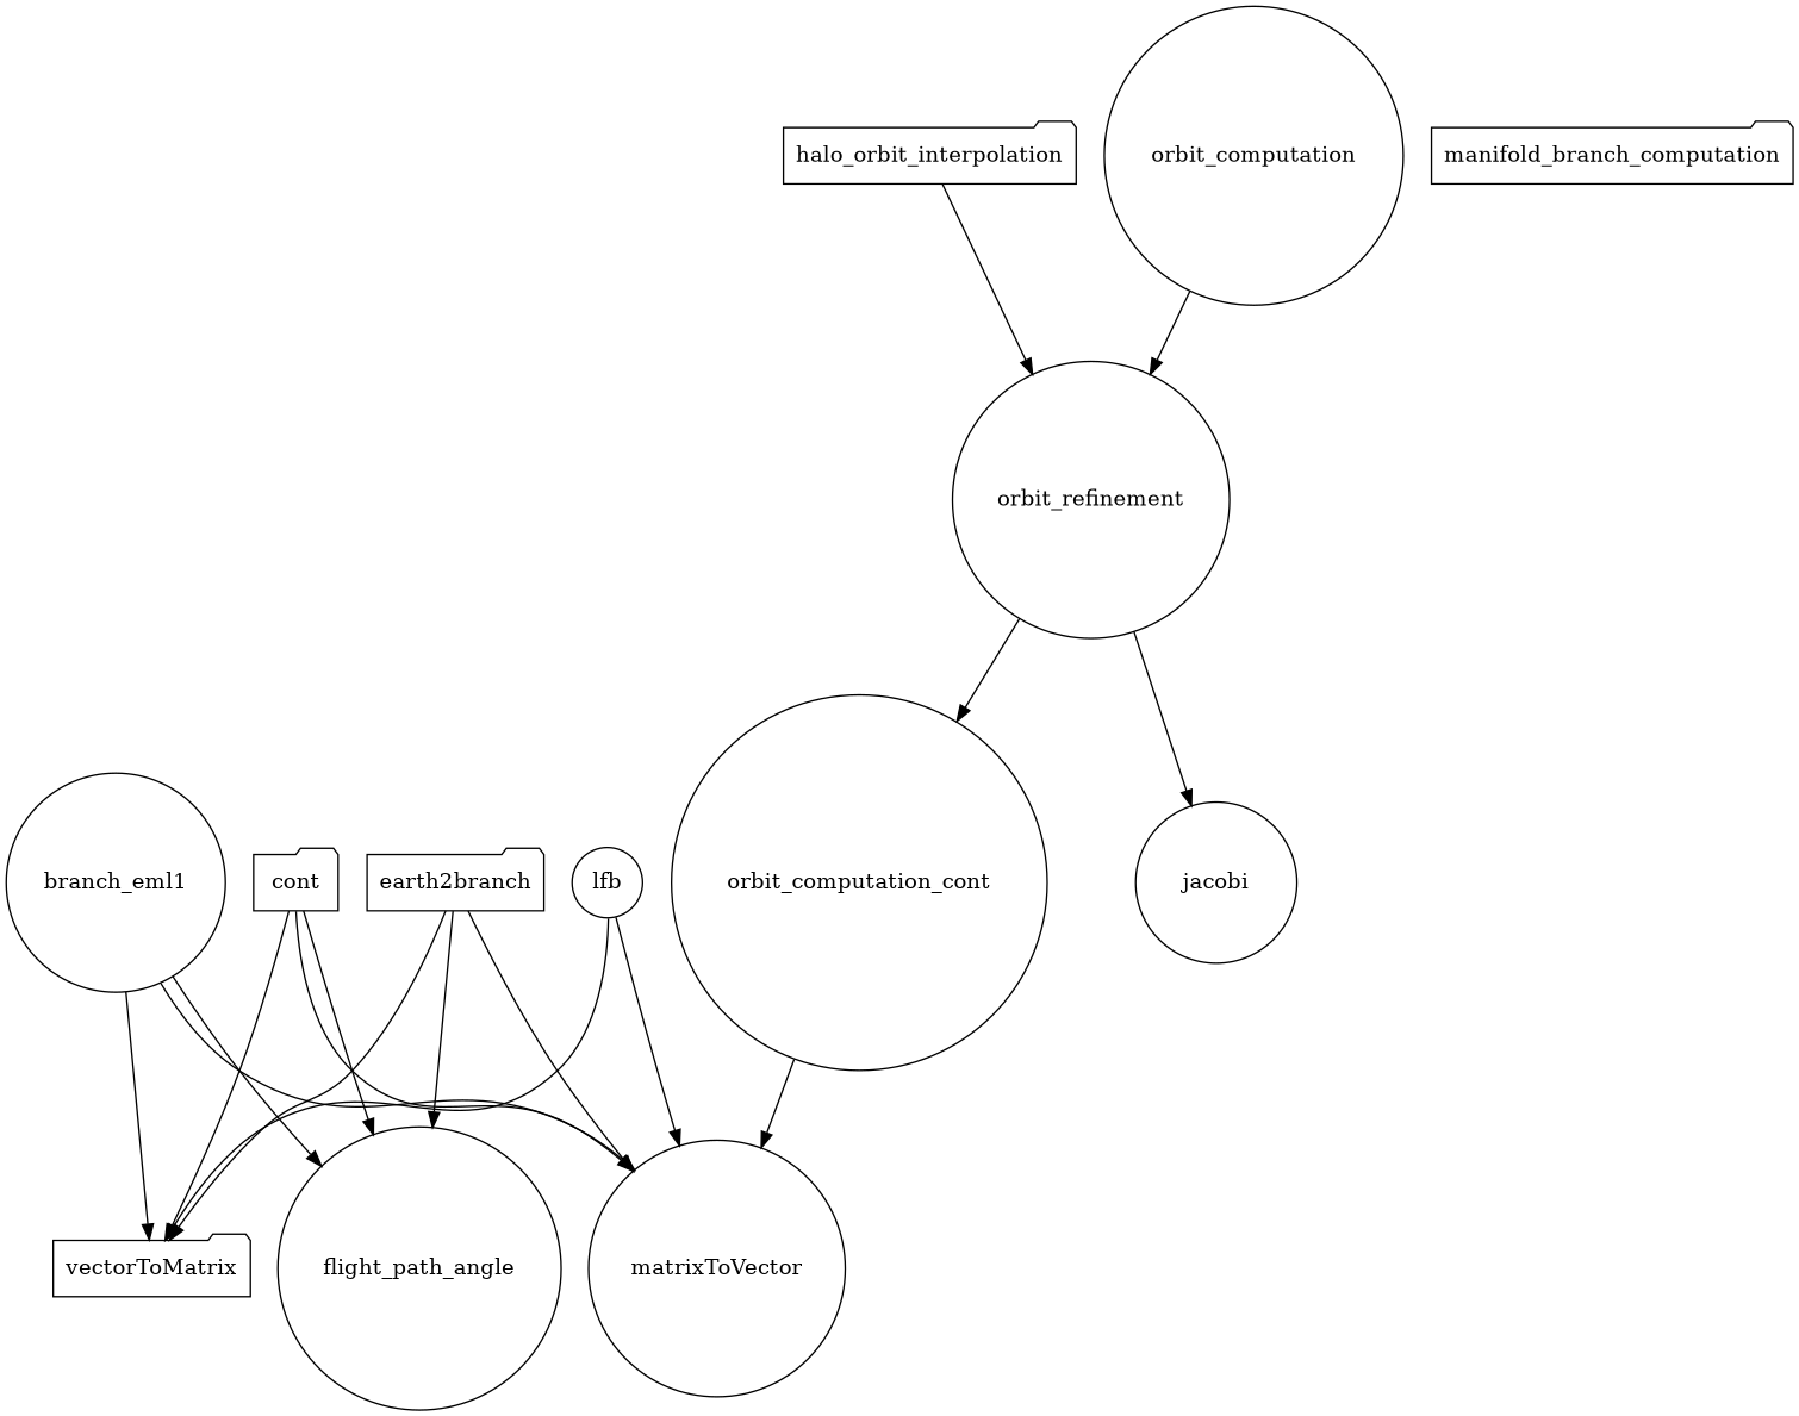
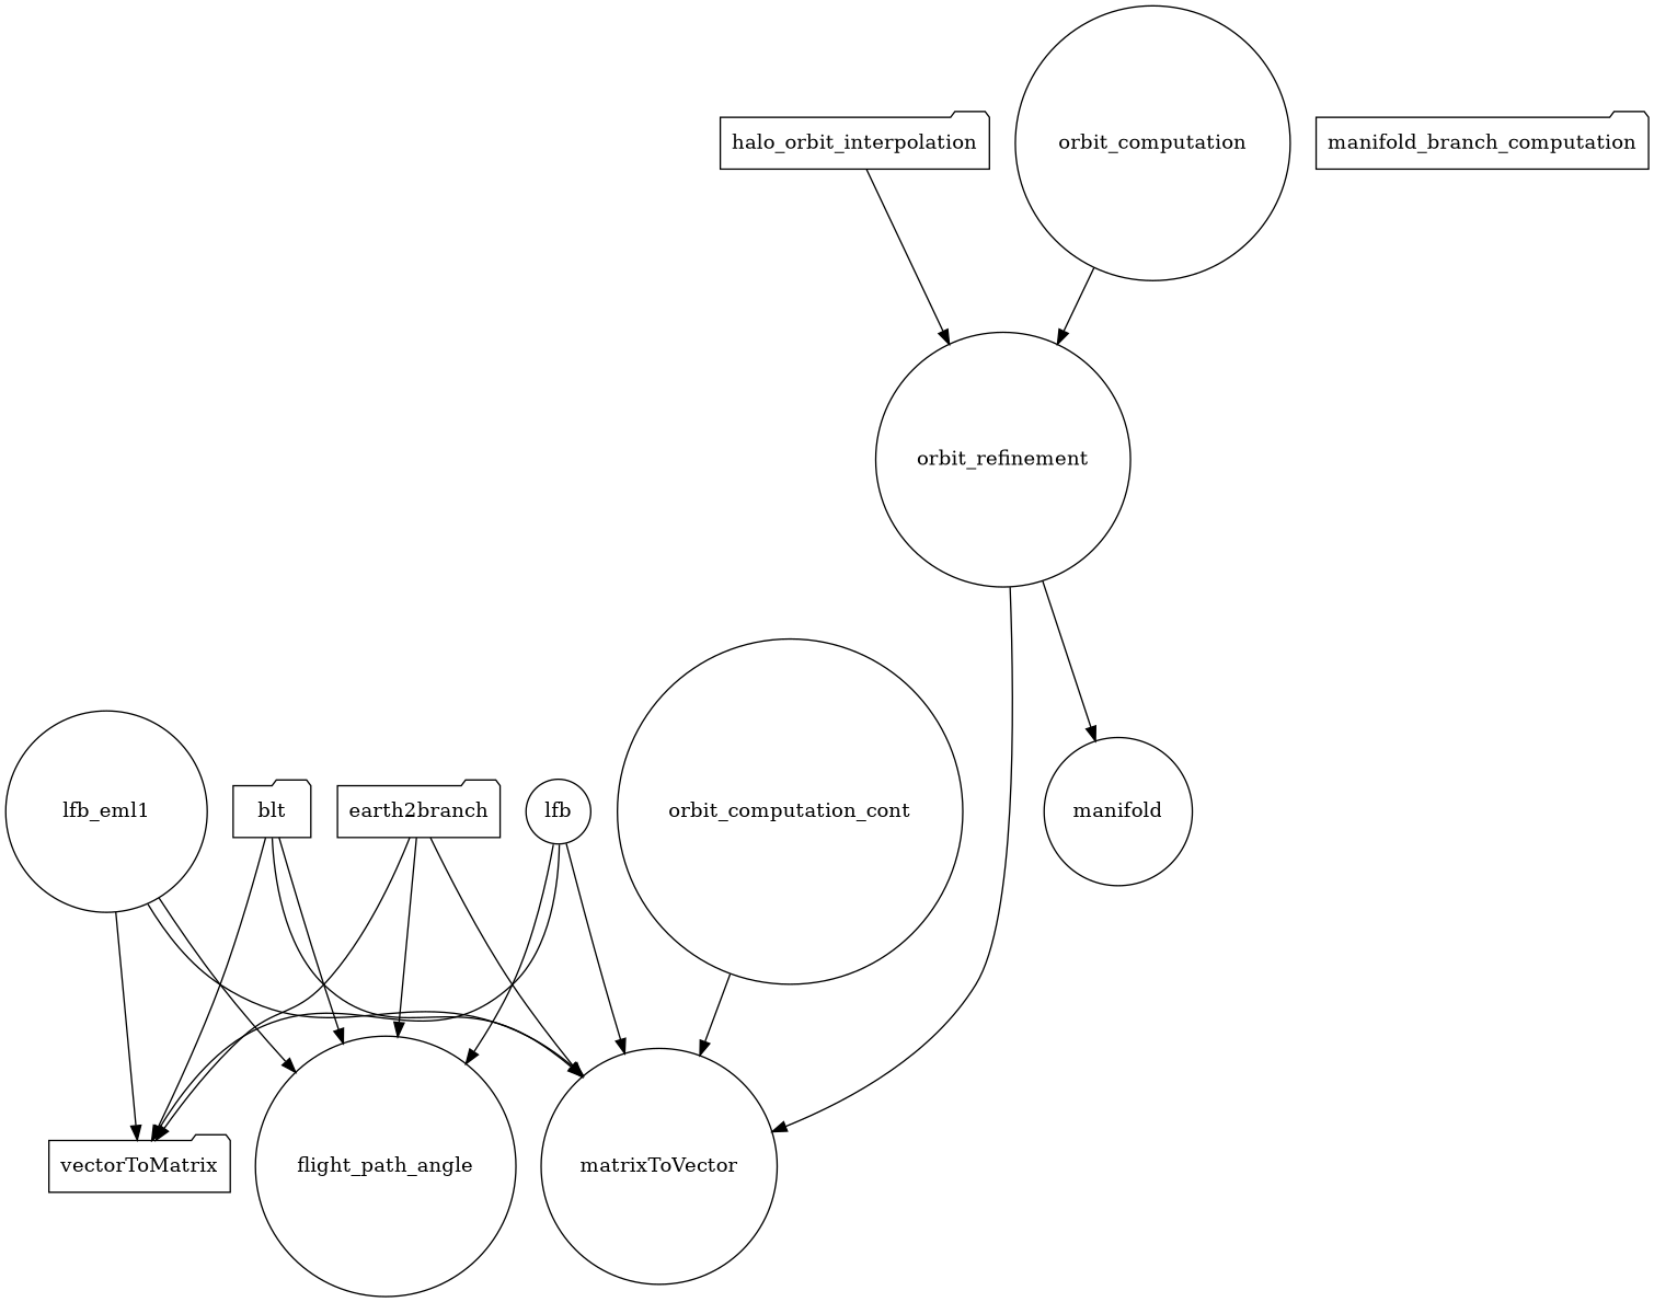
  digraph {
    node [shape=circle]
-   blt [shape=folder label=cont]
+   blt [shape=folder]
    flight_path_angle
    matrixToVector
    vectorToMatrix [shape=folder]
    n5 [label=earth2branch shape=folder]
    halo_orbit_interpolation [shape=folder]
    orbit_refinement
-   jacobi
+   jacobi [label=manifold]
    lfb
-   lfb_eml1 [label=branch_eml1]
+   lfb_eml1
    orbit_computation
    n12 [label=orbit_computation_cont]
    manifold_branch_computation [shape=folder]
    blt -> flight_path_angle
    blt -> matrixToVector
    blt -> vectorToMatrix
    n5 -> flight_path_angle
    n5 -> matrixToVector
    n5 -> vectorToMatrix
    halo_orbit_interpolation -> orbit_refinement
-   orbit_refinement -> n12
+   orbit_refinement -> matrixToVector
    orbit_refinement -> jacobi
+   lfb -> flight_path_angle
    lfb -> matrixToVector
    lfb -> vectorToMatrix
    lfb_eml1 -> flight_path_angle
    lfb_eml1 -> matrixToVector
    lfb_eml1 -> vectorToMatrix
    orbit_computation -> orbit_refinement
    n12 -> matrixToVector
  }
